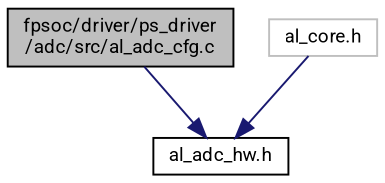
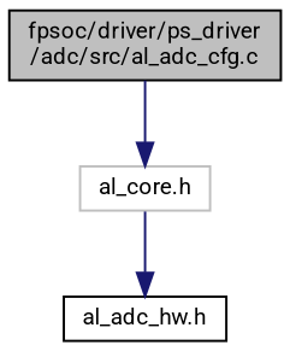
  digraph {
    fontname=Roboto
    node [color=black fillcolor=white fontname=Roboto fontsize=10 shape=record style=filled]
    edge [color=midnightblue fontname=Roboto fontsize=10 labelfontname=Helvetica labelfontsize=10 style=solid]
    n1 [fillcolor=grey75 fontcolor=black height=0.2 label="fpsoc/driver/ps_driver\l/adc/src/al_adc_cfg.c" width=0.4]
    n2 [height=0.2 label="al_adc_hw.h" width=0.4]
    n3 [color=grey75 height=0.2 label="al_core.h" width=0.4]
-   n1 -> n2
+   n1 -> n3
    n3 -> n2
  }
